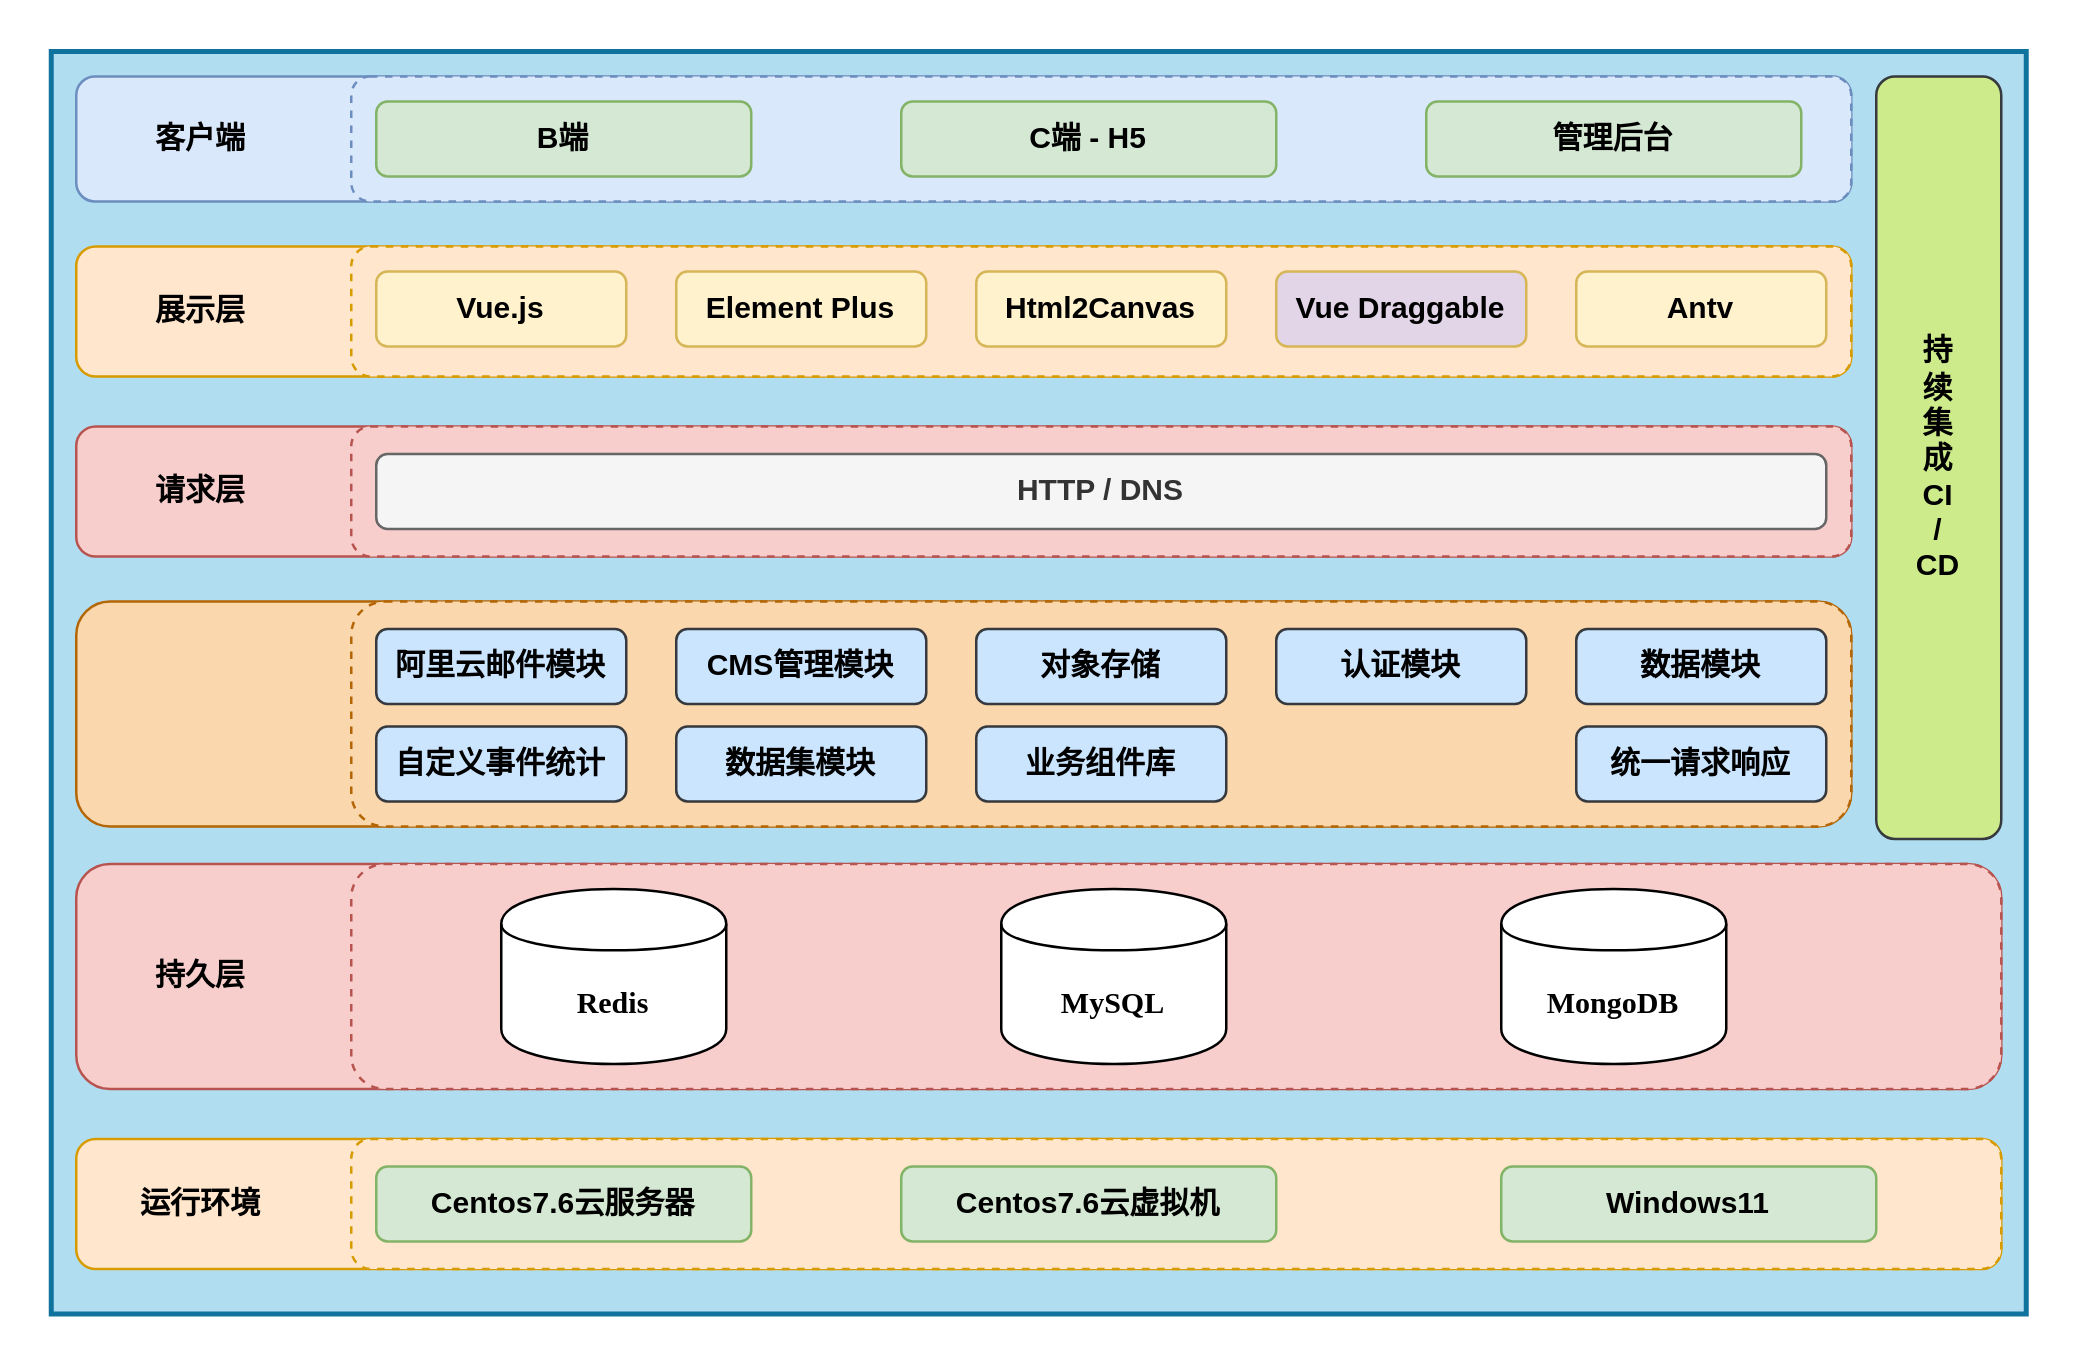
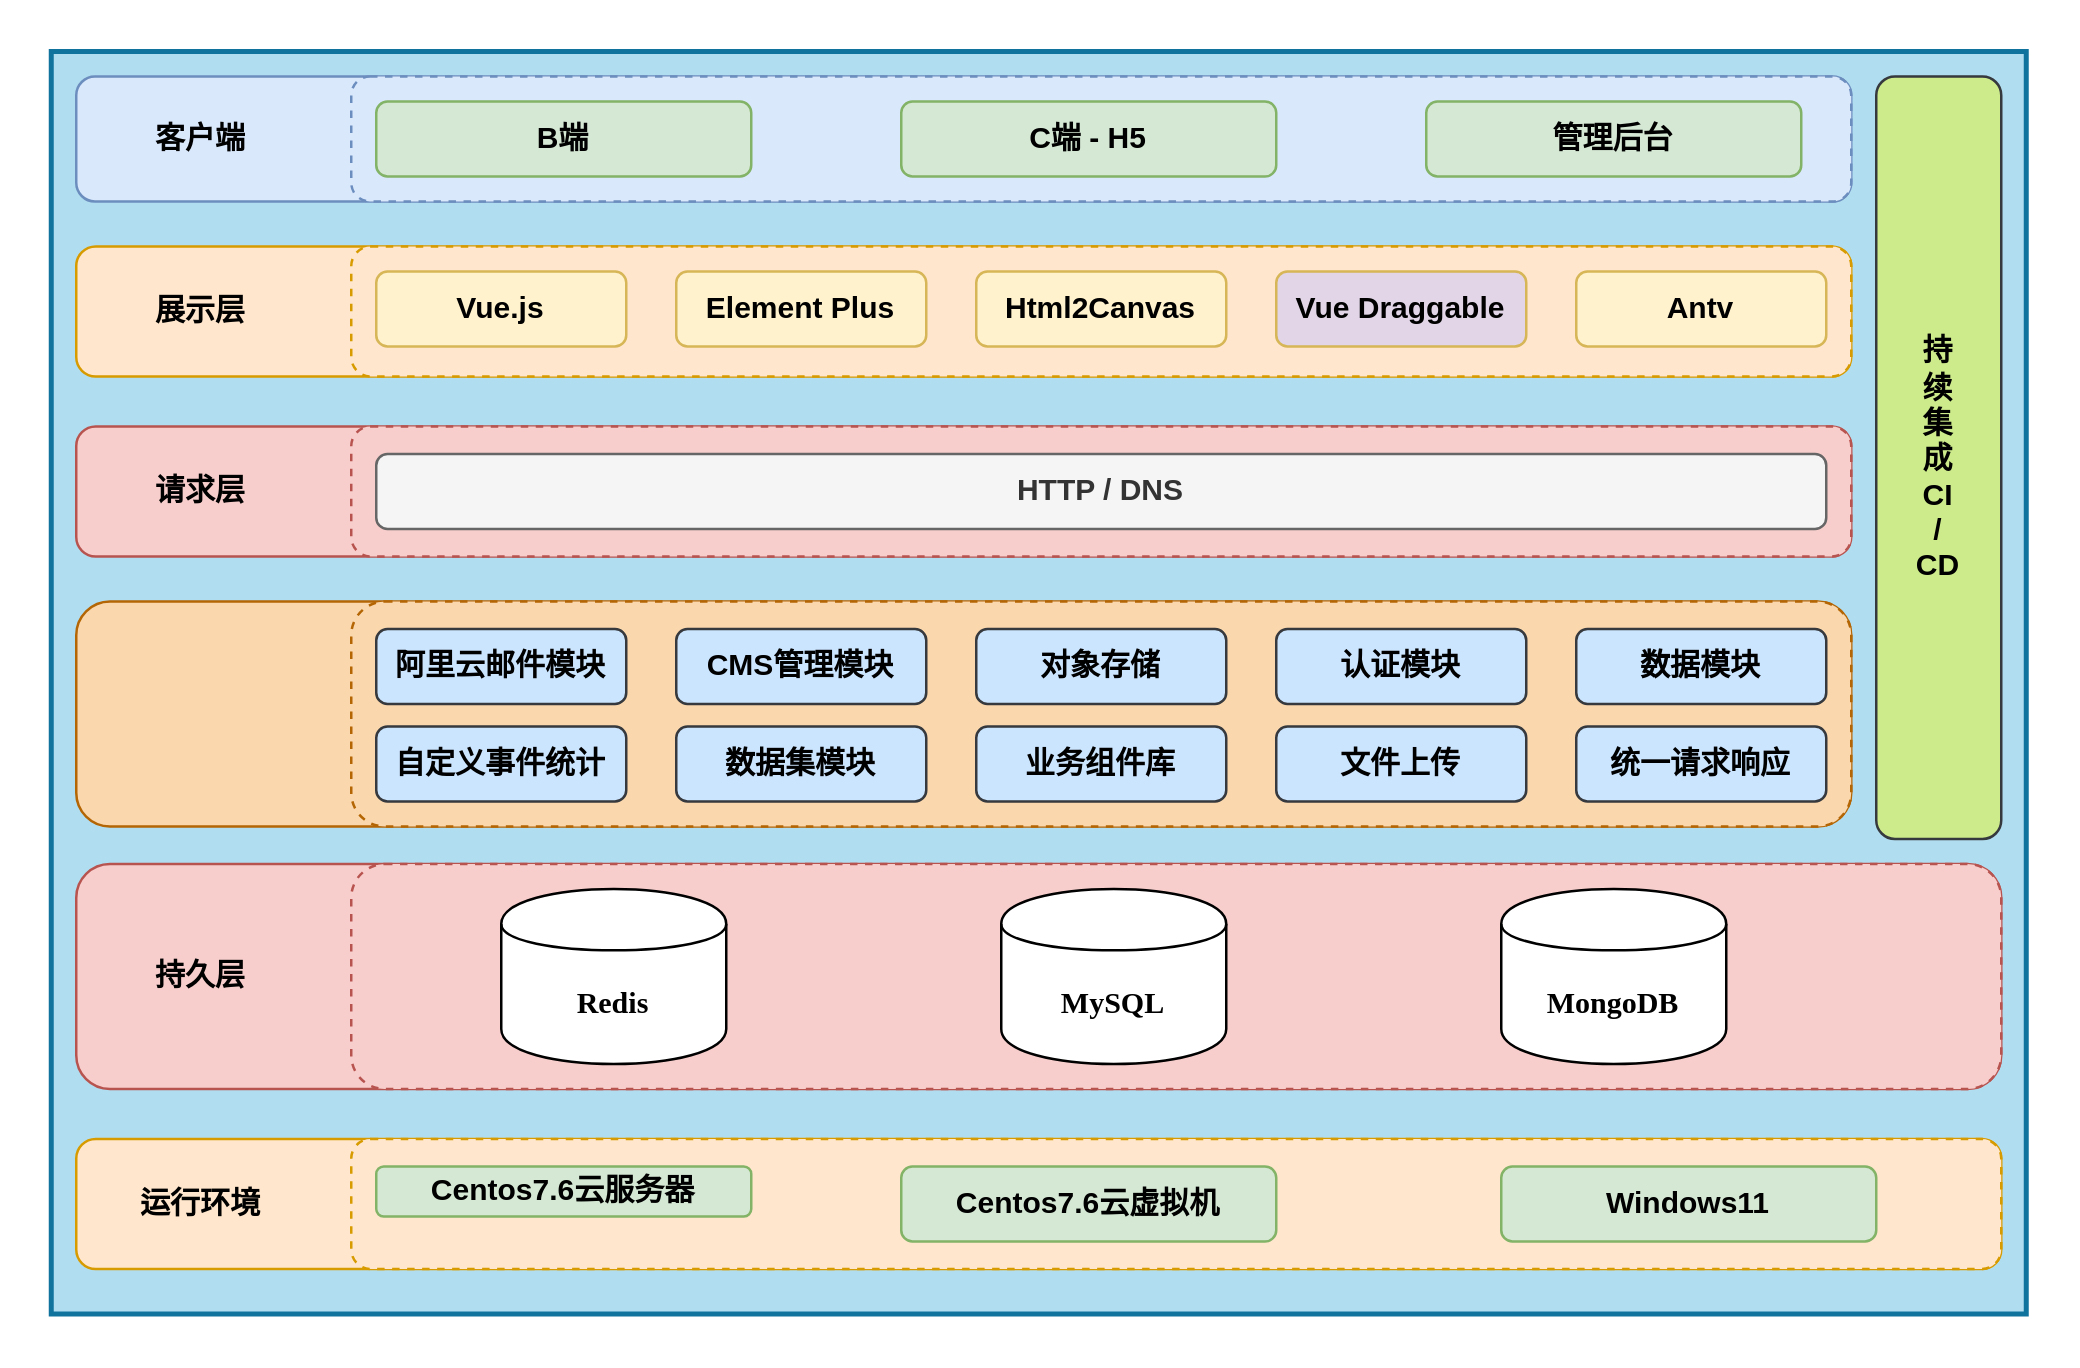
  <mxCell id="0" />
  <mxCell id="1" parent="0" />
  <mxCell id="2" value="" style="rounded=0;whiteSpace=wrap;html=1;strokeWidth=2;fontStyle=0;fillColor=#b1ddf0;strokeColor=#10739e;" vertex="1" parent="1"><mxGeometry x="20" y="20" width="790" height="505" as="geometry" /></mxCell>
  <mxCell id="3" value="" style="rounded=1;whiteSpace=wrap;html=1;strokeWidth=1;strokeColor=#6c8ebf;fillColor=#dae8fc;" vertex="1" parent="1"><mxGeometry x="30" y="30" width="710" height="50" as="geometry" /></mxCell>
  <mxCell id="4" value="" style="rounded=1;whiteSpace=wrap;html=1;dashed=1;fillColor=#dae8fc;strokeColor=#6c8ebf;" vertex="1" parent="1"><mxGeometry x="140" y="30" width="600" height="50" as="geometry" /></mxCell>
  <mxCell id="5" value="客户端" style="text;html=1;strokeColor=none;fillColor=none;align=center;verticalAlign=middle;whiteSpace=wrap;rounded=0;dashed=1;fontStyle=1" vertex="1" parent="1"><mxGeometry x="40" y="40" width="80" height="30" as="geometry" /></mxCell>
  <mxCell id="6" value="管理后台" style="rounded=1;whiteSpace=wrap;html=1;strokeWidth=1;fontStyle=1;fillColor=#d5e8d4;strokeColor=#82b366;shadow=0;glass=0;sketch=0;" vertex="1" parent="1"><mxGeometry x="570" y="40" width="150" height="30" as="geometry" /></mxCell>
  <mxCell id="7" value="C端 - H5" style="rounded=1;whiteSpace=wrap;html=1;strokeWidth=1;fontStyle=1;fillColor=#d5e8d4;strokeColor=#82b366;" vertex="1" parent="1"><mxGeometry x="360" y="40" width="150" height="30" as="geometry" /></mxCell>
  <mxCell id="8" value="B端" style="rounded=1;whiteSpace=wrap;html=1;strokeWidth=1;fontStyle=1;fillColor=#d5e8d4;strokeColor=#82b366;" vertex="1" parent="1"><mxGeometry x="150" y="40" width="150" height="30" as="geometry" /></mxCell>
  <mxCell id="9" value="" style="rounded=1;whiteSpace=wrap;html=1;strokeWidth=1;strokeColor=#d79b00;fillColor=#ffe6cc;" vertex="1" parent="1"><mxGeometry x="30" y="98" width="710" height="52" as="geometry" /></mxCell>
  <mxCell id="10" value="" style="rounded=1;whiteSpace=wrap;html=1;dashed=1;fillColor=#ffe6cc;strokeColor=#d79b00;" vertex="1" parent="1"><mxGeometry x="140" y="98" width="600" height="52" as="geometry" /></mxCell>
  <mxCell id="11" value="展示层" style="text;html=1;strokeColor=none;fillColor=none;align=center;verticalAlign=middle;whiteSpace=wrap;rounded=0;dashed=1;fontStyle=1" vertex="1" parent="1"><mxGeometry x="40" y="109" width="80" height="30" as="geometry" /></mxCell>
  <mxCell id="12" value="Vue.js" style="rounded=1;whiteSpace=wrap;html=1;strokeWidth=1;fontStyle=1;fillColor=#fff2cc;strokeColor=#d6b656;" vertex="1" parent="1"><mxGeometry x="150" y="108" width="100" height="30" as="geometry" /></mxCell>
  <mxCell id="13" value="Element Plus" style="rounded=1;whiteSpace=wrap;html=1;strokeWidth=1;fontStyle=1;fillColor=#fff2cc;strokeColor=#d6b656;" vertex="1" parent="1"><mxGeometry x="270" y="108" width="100" height="30" as="geometry" /></mxCell>
  <mxCell id="14" value="Html2Canvas" style="rounded=1;whiteSpace=wrap;html=1;strokeWidth=1;fontStyle=1;fillColor=#fff2cc;strokeColor=#d6b656;" vertex="1" parent="1"><mxGeometry x="390" y="108" width="100" height="30" as="geometry" /></mxCell>
  <mxCell id="15" value="Vue Draggable" style="rounded=1;whiteSpace=wrap;html=1;strokeWidth=1;fontStyle=1;fillColor=#e1d5e7;strokeColor=#d6b656;" vertex="1" parent="1"><mxGeometry x="510" y="108" width="100" height="30" as="geometry" /></mxCell>
  <mxCell id="16" value="Antv" style="rounded=1;whiteSpace=wrap;html=1;strokeWidth=1;fontStyle=1;fillColor=#fff2cc;strokeColor=#d6b656;" vertex="1" parent="1"><mxGeometry x="630" y="108" width="100" height="30" as="geometry" /></mxCell>
  <mxCell id="17" value="" style="rounded=1;whiteSpace=wrap;html=1;strokeWidth=1;strokeColor=#b85450;fillColor=#f8cecc;" vertex="1" parent="1"><mxGeometry x="30" y="170" width="710" height="52" as="geometry" /></mxCell>
  <mxCell id="18" value="" style="rounded=1;whiteSpace=wrap;html=1;dashed=1;fillColor=#f8cecc;strokeColor=#b85450;" vertex="1" parent="1"><mxGeometry x="140" y="170" width="600" height="52" as="geometry" /></mxCell>
  <mxCell id="19" value="请求层" style="text;html=1;strokeColor=none;fillColor=none;align=center;verticalAlign=middle;whiteSpace=wrap;rounded=0;dashed=1;fontStyle=1" vertex="1" parent="1"><mxGeometry x="40" y="181" width="80" height="30" as="geometry" /></mxCell>
  <mxCell id="20" value="HTTP / DNS" style="rounded=1;whiteSpace=wrap;html=1;strokeWidth=1;fontStyle=1;fillColor=#f5f5f5;strokeColor=#666666;fontColor=#333333;" vertex="1" parent="1"><mxGeometry x="150" y="181" width="580" height="30" as="geometry" /></mxCell>
  <mxCell id="21" value="" style="rounded=1;whiteSpace=wrap;html=1;strokeWidth=1;strokeColor=#b46504;fillColor=#fad7ac;" vertex="1" parent="1"><mxGeometry x="30" y="240" width="710" height="90" as="geometry" /></mxCell>
  <mxCell id="22" value="" style="rounded=1;whiteSpace=wrap;html=1;dashed=1;fillColor=#fad7ac;strokeColor=#b46504;" vertex="1" parent="1"><mxGeometry x="140" y="240" width="600" height="90" as="geometry" /></mxCell>
  <mxCell id="23" value="阿里云邮件模块" style="rounded=1;whiteSpace=wrap;html=1;strokeWidth=1;fontStyle=1;fillColor=#cce5ff;strokeColor=#36393d;" vertex="1" parent="1"><mxGeometry x="150" y="251" width="100" height="30" as="geometry" /></mxCell>
  <mxCell id="24" value="CMS管理模块" style="rounded=1;whiteSpace=wrap;html=1;strokeWidth=1;fontStyle=1;fillColor=#cce5ff;strokeColor=#36393d;" vertex="1" parent="1"><mxGeometry x="270" y="251" width="100" height="30" as="geometry" /></mxCell>
  <mxCell id="25" value="对象存储" style="rounded=1;whiteSpace=wrap;html=1;strokeWidth=1;fontStyle=1;fillColor=#cce5ff;strokeColor=#36393d;" vertex="1" parent="1"><mxGeometry x="390" y="251" width="100" height="30" as="geometry" /></mxCell>
  <mxCell id="26" value="认证模块" style="rounded=1;whiteSpace=wrap;html=1;strokeWidth=1;fontStyle=1;fillColor=#cce5ff;strokeColor=#36393d;" vertex="1" parent="1"><mxGeometry x="510" y="251" width="100" height="30" as="geometry" /></mxCell>
  <mxCell id="27" value="数据模块" style="rounded=1;whiteSpace=wrap;html=1;strokeWidth=1;fontStyle=1;fillColor=#cce5ff;strokeColor=#36393d;" vertex="1" parent="1"><mxGeometry x="630" y="251" width="100" height="30" as="geometry" /></mxCell>
  <mxCell id="28" value="自定义事件统计" style="rounded=1;whiteSpace=wrap;html=1;strokeWidth=1;fontStyle=1;fillColor=#cce5ff;strokeColor=#36393d;" vertex="1" parent="1"><mxGeometry x="150" y="290" width="100" height="30" as="geometry" /></mxCell>
  <mxCell id="29" value="数据集模块" style="rounded=1;whiteSpace=wrap;html=1;strokeWidth=1;fontStyle=1;fillColor=#cce5ff;strokeColor=#36393d;" vertex="1" parent="1"><mxGeometry x="270" y="290" width="100" height="30" as="geometry" /></mxCell>
  <mxCell id="30" value="业务组件库" style="rounded=1;whiteSpace=wrap;html=1;strokeWidth=1;fontStyle=1;fillColor=#cce5ff;strokeColor=#36393d;" vertex="1" parent="1"><mxGeometry x="390" y="290" width="100" height="30" as="geometry" /></mxCell>
+ <mxCell id="31" value="文件上传" style="rounded=1;whiteSpace=wrap;html=1;strokeWidth=1;fontStyle=1;fillColor=#cce5ff;strokeColor=#36393d;" vertex="1" parent="1"><mxGeometry x="510" y="290" width="100" height="30" as="geometry" /></mxCell>
  <mxCell id="32" value="统一请求响应" style="rounded=1;whiteSpace=wrap;html=1;strokeWidth=1;fontStyle=1;fillColor=#cce5ff;strokeColor=#36393d;" vertex="1" parent="1"><mxGeometry x="630" y="290" width="100" height="30" as="geometry" /></mxCell>
  <mxCell id="33" value="持&lt;br&gt;续&lt;br&gt;集&lt;br&gt;成&lt;br&gt;CI&lt;br&gt;/&lt;br&gt;CD" style="rounded=1;whiteSpace=wrap;html=1;shadow=0;glass=0;sketch=0;strokeWidth=1;fillColor=#cdeb8b;strokeColor=#36393d;fontStyle=1" vertex="1" parent="1"><mxGeometry x="750" y="30" width="50" height="305" as="geometry" /></mxCell>
  <mxCell id="34" value="" style="rounded=1;whiteSpace=wrap;html=1;strokeWidth=1;strokeColor=#b85450;fillColor=#f8cecc;" vertex="1" parent="1"><mxGeometry x="30" y="345" width="770" height="90" as="geometry" /></mxCell>
  <mxCell id="35" value="" style="rounded=1;whiteSpace=wrap;html=1;dashed=1;fillColor=#f8cecc;strokeColor=#b85450;" vertex="1" parent="1"><mxGeometry x="140" y="345" width="660" height="90" as="geometry" /></mxCell>
  <mxCell id="36" value="持久层" style="text;html=1;strokeColor=none;fillColor=none;align=center;verticalAlign=middle;whiteSpace=wrap;rounded=0;dashed=1;fontStyle=1" vertex="1" parent="1"><mxGeometry x="40" y="375" width="80" height="30" as="geometry" /></mxCell>
  <mxCell id="37" value="Redis" style="shape=cylinder;whiteSpace=wrap;html=1;boundedLbl=1;backgroundOutline=1;rounded=1;shadow=0;glass=0;sketch=0;strokeWidth=1;fontStyle=1;fontFamily=Times New Roman;" vertex="1" parent="1"><mxGeometry x="200" y="355" width="90" height="70" as="geometry" /></mxCell>
  <mxCell id="38" value="MySQL" style="shape=cylinder;whiteSpace=wrap;html=1;boundedLbl=1;backgroundOutline=1;rounded=1;shadow=0;glass=0;sketch=0;strokeWidth=1;fontStyle=1;fontFamily=Times New Roman;" vertex="1" parent="1"><mxGeometry x="400" y="355" width="90" height="70" as="geometry" /></mxCell>
  <mxCell id="39" value="MongoDB" style="shape=cylinder;whiteSpace=wrap;html=1;boundedLbl=1;backgroundOutline=1;rounded=1;shadow=0;glass=0;sketch=0;strokeWidth=1;fontStyle=1;fontFamily=Times New Roman;" vertex="1" parent="1"><mxGeometry x="600" y="355" width="90" height="70" as="geometry" /></mxCell>
  <mxCell id="40" value="" style="rounded=1;whiteSpace=wrap;html=1;strokeWidth=1;strokeColor=#d79b00;fillColor=#ffe6cc;" vertex="1" parent="1"><mxGeometry x="30" y="455" width="770" height="52" as="geometry" /></mxCell>
  <mxCell id="41" value="" style="rounded=1;whiteSpace=wrap;html=1;dashed=1;fillColor=#ffe6cc;strokeColor=#d79b00;" vertex="1" parent="1"><mxGeometry x="140" y="455" width="660" height="52" as="geometry" /></mxCell>
  <mxCell id="42" value="运行环境" style="text;html=1;strokeColor=none;fillColor=none;align=center;verticalAlign=middle;whiteSpace=wrap;rounded=0;dashed=1;fontStyle=1" vertex="1" parent="1"><mxGeometry x="40" y="466" width="80" height="30" as="geometry" /></mxCell>
- <mxCell id="43" value="Centos7.6云服务器" style="rounded=1;whiteSpace=wrap;html=1;strokeWidth=1;fontStyle=1;fillColor=#d5e8d4;strokeColor=#82b366;" vertex="1" parent="1"><mxGeometry x="150" y="466" width="150" height="30" as="geometry" /></mxCell>
+ <mxCell id="43" value="Centos7.6云服务器" style="rounded=1;whiteSpace=wrap;html=1;strokeWidth=1;fontStyle=1;fillColor=#d5e8d4;strokeColor=#82b366;" vertex="1" parent="1"><mxGeometry x="150" y="466" width="150" height="20" as="geometry" /></mxCell>
  <mxCell id="44" value="Centos7.6云虚拟机" style="rounded=1;whiteSpace=wrap;html=1;strokeWidth=1;fontStyle=1;fillColor=#d5e8d4;strokeColor=#82b366;" vertex="1" parent="1"><mxGeometry x="360" y="466" width="150" height="30" as="geometry" /></mxCell>
  <mxCell id="45" value="Windows11" style="rounded=1;whiteSpace=wrap;html=1;strokeWidth=1;fontStyle=1;fillColor=#d5e8d4;strokeColor=#82b366;" vertex="1" parent="1"><mxGeometry x="600" y="466" width="150" height="30" as="geometry" /></mxCell>
